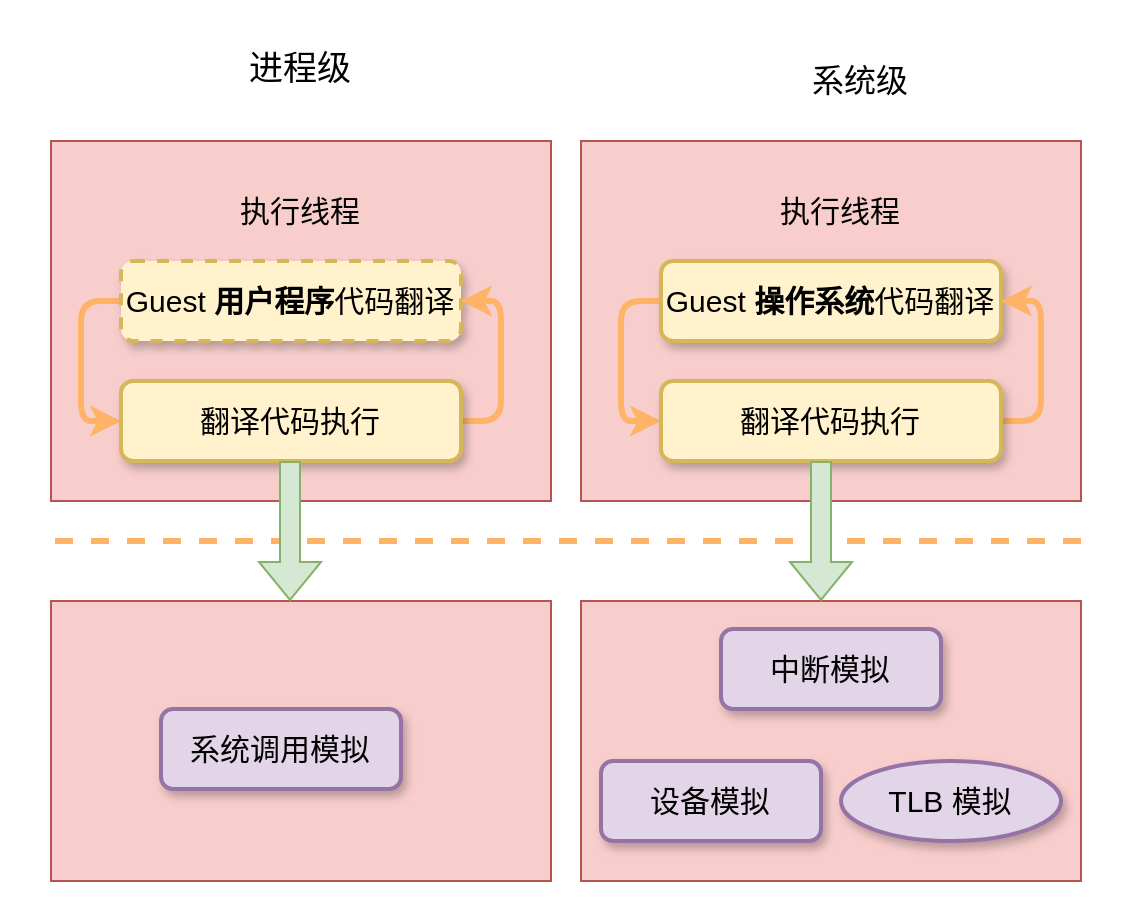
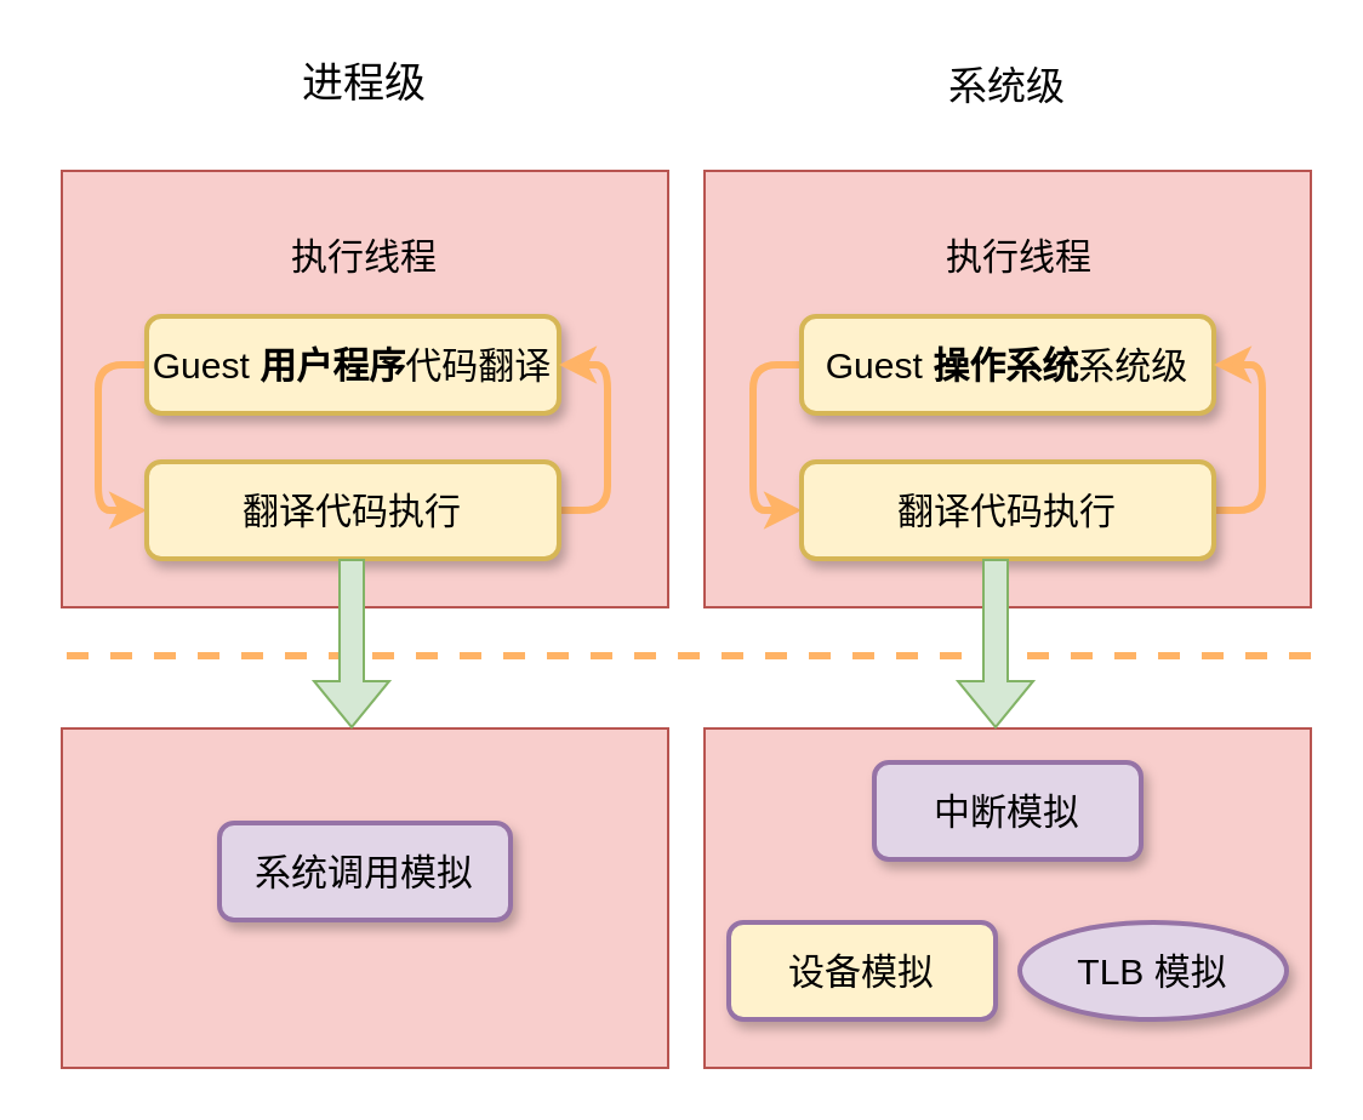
  <mxCell id="0" />
  <mxCell id="1" parent="0" />
  <mxCell id="2" value="" style="rounded=0;whiteSpace=wrap;html=1;fillColor=#f8cecc;strokeColor=#b85450;" vertex="1" parent="1"><mxGeometry x="290" y="300" width="250" height="140" as="geometry" /></mxCell>
  <mxCell id="3" value="" style="rounded=0;whiteSpace=wrap;html=1;fillColor=#f8cecc;strokeColor=#b85450;" vertex="1" parent="1"><mxGeometry x="25" y="300" width="250" height="140" as="geometry" /></mxCell>
  <mxCell id="4" value="" style="rounded=0;whiteSpace=wrap;html=1;fillColor=#f8cecc;strokeColor=#b85450;" parent="1" vertex="1"><mxGeometry x="290" y="70" width="250" height="180" as="geometry" /></mxCell>
  <mxCell id="5" value="" style="rounded=0;whiteSpace=wrap;html=1;fillColor=#f8cecc;strokeColor=#b85450;" parent="1" vertex="1"><mxGeometry x="25" y="70" width="250" height="180" as="geometry" /></mxCell>
  <mxCell id="6" style="edgeStyle=orthogonalEdgeStyle;shape=connector;rounded=1;orthogonalLoop=1;jettySize=auto;html=1;exitX=0;exitY=0.5;exitDx=0;exitDy=0;entryX=0;entryY=0.5;entryDx=0;entryDy=0;labelBackgroundColor=default;fontFamily=Helvetica;fontSize=15;fontColor=default;endArrow=classic;strokeColor=#FFB366;strokeWidth=3;" parent="1" source="7" target="9" edge="1"><mxGeometry relative="1" as="geometry" /></mxCell>
- <mxCell id="7" value="Guest &lt;b&gt;用户程序&lt;/b&gt;代码翻译" style="rounded=1;whiteSpace=wrap;html=1;fillColor=#fff2cc;strokeColor=#d6b656;fontSize=15;gradientColor=none;strokeWidth=2;glass=0;sketch=0;shadow=1;dashed=1;" parent="1" vertex="1"><mxGeometry x="60" y="130" width="170" height="40" as="geometry" /></mxCell>
+ <mxCell id="7" value="Guest &lt;b&gt;用户程序&lt;/b&gt;代码翻译" style="rounded=1;whiteSpace=wrap;html=1;fillColor=#fff2cc;strokeColor=#d6b656;fontSize=15;gradientColor=none;strokeWidth=2;glass=0;sketch=0;shadow=1;" parent="1" vertex="1"><mxGeometry x="60" y="130" width="170" height="40" as="geometry" /></mxCell>
  <mxCell id="8" style="edgeStyle=orthogonalEdgeStyle;shape=connector;rounded=1;orthogonalLoop=1;jettySize=auto;html=1;exitX=1;exitY=0.5;exitDx=0;exitDy=0;entryX=1;entryY=0.5;entryDx=0;entryDy=0;labelBackgroundColor=default;fontFamily=Helvetica;fontSize=15;fontColor=default;endArrow=classic;strokeColor=#FFB366;strokeWidth=3;" parent="1" source="9" target="7" edge="1"><mxGeometry relative="1" as="geometry" /></mxCell>
  <mxCell id="9" value="翻译代码执行" style="rounded=1;whiteSpace=wrap;html=1;fillColor=#fff2cc;strokeColor=#d6b656;fontSize=15;gradientColor=none;strokeWidth=2;glass=0;sketch=0;shadow=1;" parent="1" vertex="1"><mxGeometry x="60" y="190" width="170" height="40" as="geometry" /></mxCell>
  <mxCell id="10" value="执行线程" style="text;html=1;strokeColor=none;fillColor=none;align=center;verticalAlign=middle;whiteSpace=wrap;rounded=0;fontSize=15;" parent="1" vertex="1"><mxGeometry x="100" y="90" width="100" height="30" as="geometry" /></mxCell>
  <mxCell id="11" style="edgeStyle=orthogonalEdgeStyle;shape=connector;rounded=1;orthogonalLoop=1;jettySize=auto;html=1;exitX=0;exitY=0.5;exitDx=0;exitDy=0;entryX=0;entryY=0.5;entryDx=0;entryDy=0;labelBackgroundColor=default;fontFamily=Helvetica;fontSize=15;fontColor=default;endArrow=classic;strokeColor=#FFB366;strokeWidth=3;" parent="1" source="12" target="14" edge="1"><mxGeometry relative="1" as="geometry" /></mxCell>
- <mxCell id="12" value="Guest &lt;b&gt;操作系统&lt;/b&gt;代码翻译" style="rounded=1;whiteSpace=wrap;html=1;fillColor=#fff2cc;strokeColor=#d6b656;fontSize=15;gradientColor=none;strokeWidth=2;glass=0;sketch=0;shadow=1;" parent="1" vertex="1"><mxGeometry x="330" y="130" width="170" height="40" as="geometry" /></mxCell>
+ <mxCell id="12" value="Guest &lt;b&gt;操作系统&lt;/b&gt;系统级" style="rounded=1;whiteSpace=wrap;html=1;fillColor=#fff2cc;strokeColor=#d6b656;fontSize=15;gradientColor=none;strokeWidth=2;glass=0;sketch=0;shadow=1;" parent="1" vertex="1"><mxGeometry x="330" y="130" width="170" height="40" as="geometry" /></mxCell>
  <mxCell id="13" style="edgeStyle=orthogonalEdgeStyle;shape=connector;rounded=1;orthogonalLoop=1;jettySize=auto;html=1;exitX=1;exitY=0.5;exitDx=0;exitDy=0;entryX=1;entryY=0.5;entryDx=0;entryDy=0;labelBackgroundColor=default;fontFamily=Helvetica;fontSize=15;fontColor=default;endArrow=classic;strokeColor=#FFB366;strokeWidth=3;" parent="1" source="14" target="12" edge="1"><mxGeometry relative="1" as="geometry" /></mxCell>
  <mxCell id="14" value="翻译代码执行" style="rounded=1;whiteSpace=wrap;html=1;fillColor=#fff2cc;strokeColor=#d6b656;fontSize=15;gradientColor=none;strokeWidth=2;glass=0;sketch=0;shadow=1;" parent="1" vertex="1"><mxGeometry x="330" y="190" width="170" height="40" as="geometry" /></mxCell>
  <mxCell id="15" value="执行线程" style="text;html=1;strokeColor=none;fillColor=none;align=center;verticalAlign=middle;whiteSpace=wrap;rounded=0;fontSize=15;" parent="1" vertex="1"><mxGeometry x="370" y="90" width="100" height="30" as="geometry" /></mxCell>
- <mxCell id="16" value="系统调用模拟" style="rounded=1;whiteSpace=wrap;html=1;fillColor=#e1d5e7;strokeColor=#9673a6;fontSize=15;strokeWidth=2;glass=0;sketch=0;shadow=1;" parent="1" vertex="1"><mxGeometry x="80" y="354" width="120" height="40" as="geometry" /></mxCell>
- <mxCell id="17" value="设备模拟" style="rounded=1;whiteSpace=wrap;html=1;fillColor=#e1d5e7;strokeColor=#9673a6;fontSize=15;strokeWidth=2;glass=0;sketch=0;shadow=1;" parent="1" vertex="1"><mxGeometry x="300" y="380" width="110" height="40" as="geometry" /></mxCell>
+ <mxCell id="16" value="系统调用模拟" style="rounded=1;whiteSpace=wrap;html=1;fillColor=#e1d5e7;strokeColor=#9673a6;fontSize=15;strokeWidth=2;glass=0;sketch=0;shadow=1;" parent="1" vertex="1"><mxGeometry x="90" y="339" width="120" height="40" as="geometry" /></mxCell>
+ <mxCell id="17" value="设备模拟" style="rounded=1;whiteSpace=wrap;html=1;fillColor=#fff2cc;strokeColor=#9673a6;fontSize=15;strokeWidth=2;glass=0;sketch=0;shadow=1;" parent="1" vertex="1"><mxGeometry x="300" y="380" width="110" height="40" as="geometry" /></mxCell>
  <mxCell id="18" value="" style="endArrow=none;dashed=1;html=1;rounded=1;fontSize=15;strokeColor=#FFB366;strokeWidth=3;" parent="1" edge="1"><mxGeometry width="50" height="50" relative="1" as="geometry"><mxPoint x="540" y="270" as="sourcePoint" /><mxPoint x="20" y="270" as="targetPoint" /></mxGeometry></mxCell>
  <mxCell id="19" value="&lt;font style=&quot;font-size: 17px&quot;&gt;进程级&lt;/font&gt;" style="text;html=1;strokeColor=none;fillColor=none;align=center;verticalAlign=middle;whiteSpace=wrap;rounded=0;" parent="1" vertex="1"><mxGeometry x="120" y="20" width="60" height="30" as="geometry" /></mxCell>
- <mxCell id="20" value="&lt;font style=&quot;font-size: 16px&quot;&gt;系统级&lt;/font&gt;" style="text;html=1;strokeColor=none;fillColor=none;align=center;verticalAlign=middle;whiteSpace=wrap;rounded=0;" parent="1" vertex="1"><mxGeometry x="400" y="25" width="60" height="30" as="geometry" /></mxCell>
+ <mxCell id="20" value="&lt;font style=&quot;font-size: 16px&quot;&gt;系统级&lt;/font&gt;" style="text;html=1;strokeColor=none;fillColor=none;align=center;verticalAlign=middle;whiteSpace=wrap;rounded=0;" parent="1" vertex="1"><mxGeometry x="385" y="20" width="60" height="30" as="geometry" /></mxCell>
  <mxCell id="21" value="TLB 模拟" style="ellipse;whiteSpace=wrap;html=1;fillColor=#e1d5e7;strokeColor=#9673a6;fontSize=15;strokeWidth=2;glass=0;sketch=0;shadow=1;" vertex="1" parent="1"><mxGeometry x="420" y="380" width="110" height="40" as="geometry" /></mxCell>
  <mxCell id="22" value="" style="shape=flexArrow;endArrow=classic;html=1;rounded=0;fillColor=#d5e8d4;strokeColor=#82b366;" edge="1" parent="1"><mxGeometry width="50" height="50" relative="1" as="geometry"><mxPoint x="144.5" y="230" as="sourcePoint" /><mxPoint x="144.5" y="300" as="targetPoint" /></mxGeometry></mxCell>
  <mxCell id="23" value="中断模拟" style="rounded=1;whiteSpace=wrap;html=1;fillColor=#e1d5e7;strokeColor=#9673a6;fontSize=15;strokeWidth=2;glass=0;sketch=0;shadow=1;" vertex="1" parent="1"><mxGeometry x="360" y="314" width="110" height="40" as="geometry" /></mxCell>
  <mxCell id="24" value="" style="shape=flexArrow;endArrow=classic;html=1;rounded=0;fillColor=#d5e8d4;strokeColor=#82b366;" edge="1" parent="1"><mxGeometry width="50" height="50" relative="1" as="geometry"><mxPoint x="410" y="230" as="sourcePoint" /><mxPoint x="410" y="300" as="targetPoint" /></mxGeometry></mxCell>
